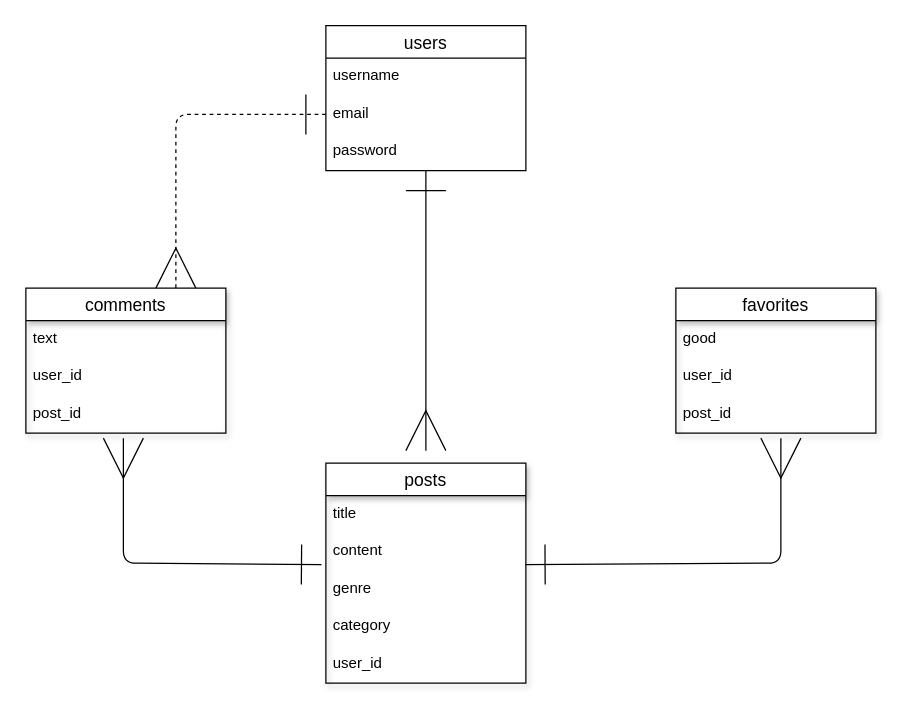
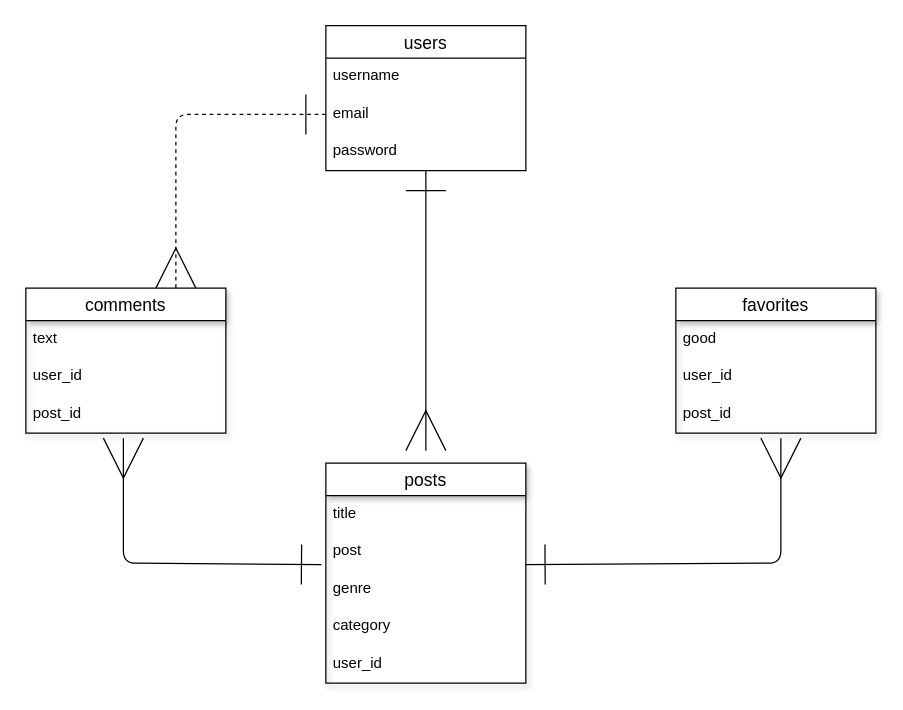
  <mxCell id="0" />
  <mxCell id="1" parent="0" />
  <mxCell id="2" value="users" style="swimlane;fontStyle=0;childLayout=stackLayout;horizontal=1;startSize=26;horizontalStack=0;resizeParent=1;resizeParentMax=0;resizeLast=0;collapsible=1;marginBottom=0;align=center;fontSize=14;" vertex="1" parent="1"><mxGeometry x="260" y="20" width="160" height="116" as="geometry" /></mxCell>
  <mxCell id="3" value="username" style="text;strokeColor=none;fillColor=none;spacingLeft=4;spacingRight=4;overflow=hidden;rotatable=0;points=[[0,0.5],[1,0.5]];portConstraint=eastwest;fontSize=12;" vertex="1" parent="2"><mxGeometry y="26" width="160" height="30" as="geometry" /></mxCell>
  <mxCell id="4" value="email" style="text;strokeColor=none;fillColor=none;spacingLeft=4;spacingRight=4;overflow=hidden;rotatable=0;points=[[0,0.5],[1,0.5]];portConstraint=eastwest;fontSize=12;" vertex="1" parent="2"><mxGeometry y="56" width="160" height="30" as="geometry" /></mxCell>
  <mxCell id="5" value="password" style="text;strokeColor=none;fillColor=none;spacingLeft=4;spacingRight=4;overflow=hidden;rotatable=0;points=[[0,0.5],[1,0.5]];portConstraint=eastwest;fontSize=12;shadow=1;" vertex="1" parent="2"><mxGeometry y="86" width="160" height="30" as="geometry" /></mxCell>
  <mxCell id="6" value="favorites" style="swimlane;fontStyle=0;childLayout=stackLayout;horizontal=1;startSize=26;horizontalStack=0;resizeParent=1;resizeParentMax=0;resizeLast=0;collapsible=1;marginBottom=0;align=center;fontSize=14;shadow=1;" vertex="1" parent="1"><mxGeometry x="540" y="230" width="160" height="116" as="geometry" /></mxCell>
  <mxCell id="7" value="good" style="text;strokeColor=none;fillColor=none;spacingLeft=4;spacingRight=4;overflow=hidden;rotatable=0;points=[[0,0.5],[1,0.5]];portConstraint=eastwest;fontSize=12;shadow=1;" vertex="1" parent="6"><mxGeometry y="26" width="160" height="30" as="geometry" /></mxCell>
  <mxCell id="8" value="user_id" style="text;strokeColor=none;fillColor=none;spacingLeft=4;spacingRight=4;overflow=hidden;rotatable=0;points=[[0,0.5],[1,0.5]];portConstraint=eastwest;fontSize=12;shadow=1;" vertex="1" parent="6"><mxGeometry y="56" width="160" height="30" as="geometry" /></mxCell>
  <mxCell id="9" value="post_id" style="text;strokeColor=none;fillColor=none;spacingLeft=4;spacingRight=4;overflow=hidden;rotatable=0;points=[[0,0.5],[1,0.5]];portConstraint=eastwest;fontSize=12;shadow=1;" vertex="1" parent="6"><mxGeometry y="86" width="160" height="30" as="geometry" /></mxCell>
  <mxCell id="10" value="posts" style="swimlane;fontStyle=0;childLayout=stackLayout;horizontal=1;startSize=26;horizontalStack=0;resizeParent=1;resizeParentMax=0;resizeLast=0;collapsible=1;marginBottom=0;align=center;fontSize=14;shadow=1;" vertex="1" parent="1"><mxGeometry x="260" y="370" width="160" height="176" as="geometry" /></mxCell>
  <mxCell id="11" value="title" style="text;strokeColor=none;fillColor=none;spacingLeft=4;spacingRight=4;overflow=hidden;rotatable=0;points=[[0,0.5],[1,0.5]];portConstraint=eastwest;fontSize=12;shadow=1;" vertex="1" parent="10"><mxGeometry y="26" width="160" height="30" as="geometry" /></mxCell>
- <mxCell id="12" value="content" style="text;strokeColor=none;fillColor=none;spacingLeft=4;spacingRight=4;overflow=hidden;rotatable=0;points=[[0,0.5],[1,0.5]];portConstraint=eastwest;fontSize=12;shadow=1;" vertex="1" parent="10"><mxGeometry y="56" width="160" height="30" as="geometry" /></mxCell>
+ <mxCell id="12" value="post" style="text;strokeColor=none;fillColor=none;spacingLeft=4;spacingRight=4;overflow=hidden;rotatable=0;points=[[0,0.5],[1,0.5]];portConstraint=eastwest;fontSize=12;shadow=1;" vertex="1" parent="10"><mxGeometry y="56" width="160" height="30" as="geometry" /></mxCell>
  <mxCell id="13" value="genre" style="text;strokeColor=none;fillColor=none;spacingLeft=4;spacingRight=4;overflow=hidden;rotatable=0;points=[[0,0.5],[1,0.5]];portConstraint=eastwest;fontSize=12;shadow=1;" vertex="1" parent="10"><mxGeometry y="86" width="160" height="30" as="geometry" /></mxCell>
  <mxCell id="14" value="category" style="text;strokeColor=none;fillColor=none;spacingLeft=4;spacingRight=4;overflow=hidden;rotatable=0;points=[[0,0.5],[1,0.5]];portConstraint=eastwest;fontSize=12;shadow=1;" vertex="1" parent="10"><mxGeometry y="116" width="160" height="30" as="geometry" /></mxCell>
  <mxCell id="15" value="user_id" style="text;strokeColor=none;fillColor=none;spacingLeft=4;spacingRight=4;overflow=hidden;rotatable=0;points=[[0,0.5],[1,0.5]];portConstraint=eastwest;fontSize=12;shadow=1;" vertex="1" parent="10"><mxGeometry y="146" width="160" height="30" as="geometry" /></mxCell>
  <mxCell id="16" style="edgeStyle=none;html=1;exitX=0;exitY=0.5;exitDx=0;exitDy=0;entryX=0.75;entryY=0;entryDx=0;entryDy=0;endArrow=ERmany;endFill=0;startArrow=ERone;startFill=0;endSize=30;startSize=30;dashed=1;" edge="1" parent="1" source="4" target="17"><mxGeometry relative="1" as="geometry"><mxPoint x="140" y="-10" as="targetPoint" /><Array as="points"><mxPoint x="140" y="91" /></Array></mxGeometry></mxCell>
  <mxCell id="17" value="comments" style="swimlane;fontStyle=0;childLayout=stackLayout;horizontal=1;startSize=26;horizontalStack=0;resizeParent=1;resizeParentMax=0;resizeLast=0;collapsible=1;marginBottom=0;align=center;fontSize=14;shadow=1;" vertex="1" parent="1"><mxGeometry x="20" y="230" width="160" height="116" as="geometry" /></mxCell>
  <mxCell id="18" value="text" style="text;strokeColor=none;fillColor=none;spacingLeft=4;spacingRight=4;overflow=hidden;rotatable=0;points=[[0,0.5],[1,0.5]];portConstraint=eastwest;fontSize=12;shadow=1;" vertex="1" parent="17"><mxGeometry y="26" width="160" height="30" as="geometry" /></mxCell>
  <mxCell id="19" value="user_id" style="text;strokeColor=none;fillColor=none;spacingLeft=4;spacingRight=4;overflow=hidden;rotatable=0;points=[[0,0.5],[1,0.5]];portConstraint=eastwest;fontSize=12;shadow=1;" vertex="1" parent="17"><mxGeometry y="56" width="160" height="30" as="geometry" /></mxCell>
  <mxCell id="20" value="post_id" style="text;strokeColor=none;fillColor=none;spacingLeft=4;spacingRight=4;overflow=hidden;rotatable=0;points=[[0,0.5],[1,0.5]];portConstraint=eastwest;fontSize=12;shadow=1;" vertex="1" parent="17"><mxGeometry y="86" width="160" height="30" as="geometry" /></mxCell>
  <mxCell id="21" style="edgeStyle=none;html=1;startArrow=ERone;startFill=0;endArrow=ERmany;endFill=0;startSize=30;endSize=30;exitX=0.996;exitY=-0.162;exitDx=0;exitDy=0;exitPerimeter=0;" edge="1" parent="1" source="13"><mxGeometry relative="1" as="geometry"><mxPoint x="624" y="350" as="targetPoint" /><mxPoint x="440" y="450" as="sourcePoint" /><Array as="points"><mxPoint x="624" y="450" /></Array></mxGeometry></mxCell>
  <mxCell id="22" style="edgeStyle=none;html=1;startArrow=ERone;startFill=0;endArrow=ERmany;endFill=0;startSize=30;endSize=30;exitX=-0.022;exitY=0.838;exitDx=0;exitDy=0;exitPerimeter=0;" edge="1" parent="1" source="12"><mxGeometry relative="1" as="geometry"><mxPoint x="98" y="350" as="targetPoint" /><mxPoint x="250" y="450" as="sourcePoint" /><Array as="points"><mxPoint x="98" y="450" /></Array></mxGeometry></mxCell>
  <mxCell id="23" style="edgeStyle=none;html=1;startArrow=ERone;startFill=0;endArrow=ERmany;endFill=0;startSize=30;endSize=30;" edge="1" parent="1" source="5"><mxGeometry relative="1" as="geometry"><mxPoint x="340" y="360" as="targetPoint" /></mxGeometry></mxCell>
